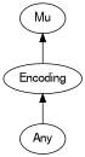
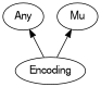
  digraph {
    rankdir=BT
    splines=polyline
    node [color="#000000" fontcolor="#000000" fontname=FreeSans]
    edge [color="#000000"]
    Encoding
    Any
    Mu
-   Any -> Encoding
+   Encoding -> Any
    Encoding -> Mu
  }
